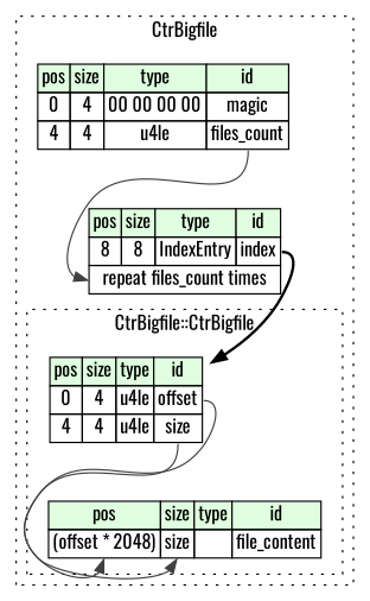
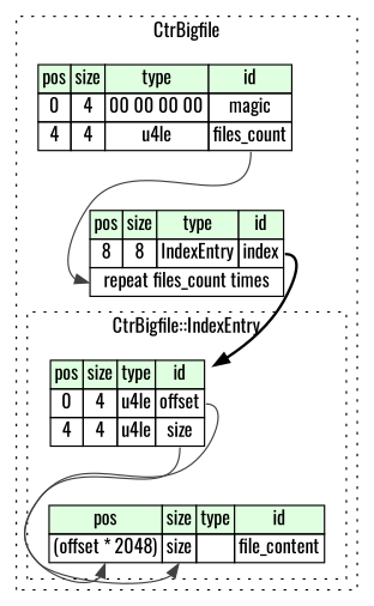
  digraph {
    rankdir=TB
    fontname=Oswald
    node [shape=plaintext fontname=Oswald]
    edge [color="#404040" fontname=Oswald]
    n1 [label=<<TABLE BORDER="0" CELLBORDER="1" CELLSPACING="0"> 				<TR><TD BGCOLOR="#E0FFE0">pos</TD><TD BGCOLOR="#E0FFE0">size</TD><TD BGCOLOR="#E0FFE0">type</TD><TD BGCOLOR="#E0FFE0">id</TD></TR> 				<TR><TD PORT="offset_pos">0</TD><TD PORT="offset_size">4</TD><TD>u4le</TD><TD PORT="offset_type">offset</TD></TR> 				<TR><TD PORT="size_pos">4</TD><TD PORT="size_size">4</TD><TD>u4le</TD><TD PORT="size_type">size</TD></TR> 			</TABLE>>]
    n2 [label=<<TABLE BORDER="0" CELLBORDER="1" CELLSPACING="0"> 				<TR><TD BGCOLOR="#E0FFE0">pos</TD><TD BGCOLOR="#E0FFE0">size</TD><TD BGCOLOR="#E0FFE0">type</TD><TD BGCOLOR="#E0FFE0">id</TD></TR> 				<TR><TD PORT="file_content_pos">(offset * 2048)</TD><TD PORT="file_content_size">size</TD><TD></TD><TD PORT="file_content_type">file_content</TD></TR> 			</TABLE>>]
    n3 [label=<<TABLE BORDER="0" CELLBORDER="1" CELLSPACING="0"> 			<TR><TD BGCOLOR="#E0FFE0">pos</TD><TD BGCOLOR="#E0FFE0">size</TD><TD BGCOLOR="#E0FFE0">type</TD><TD BGCOLOR="#E0FFE0">id</TD></TR> 			<TR><TD PORT="magic_pos">0</TD><TD PORT="magic_size">4</TD><TD>00 00 00 00</TD><TD PORT="magic_type">magic</TD></TR> 			<TR><TD PORT="files_count_pos">4</TD><TD PORT="files_count_size">4</TD><TD>u4le</TD><TD PORT="files_count_type">files_count</TD></TR> 		</TABLE>>]
    n4 [label=<<TABLE BORDER="0" CELLBORDER="1" CELLSPACING="0"> 			<TR><TD BGCOLOR="#E0FFE0">pos</TD><TD BGCOLOR="#E0FFE0">size</TD><TD BGCOLOR="#E0FFE0">type</TD><TD BGCOLOR="#E0FFE0">id</TD></TR> 			<TR><TD PORT="index_pos">8</TD><TD PORT="index_size">8</TD><TD>IndexEntry</TD><TD PORT="index_type">index</TD></TR> 			<TR><TD COLSPAN="4" PORT="index__repeat">repeat files_count times</TD></TR> 		</TABLE>>]
    subgraph cluster_1 {
      label=CtrBigfile
      style=dotted
      n3
      n4
      subgraph cluster_2 {
-       label="CtrBigfile::CtrBigfile"
+       label="CtrBigfile::IndexEntry"
        style=dotted
        n1
        n2
      }
    }
    n1 -> n2 [headport=file_content_pos tailport=offset_type]
    n1 -> n2 [headport=file_content_size tailport=size_type]
    n3 -> n4 [headport=index__repeat tailport=files_count_type]
    n4 -> n1 [style=bold tailport=index_type color=""]
  }
